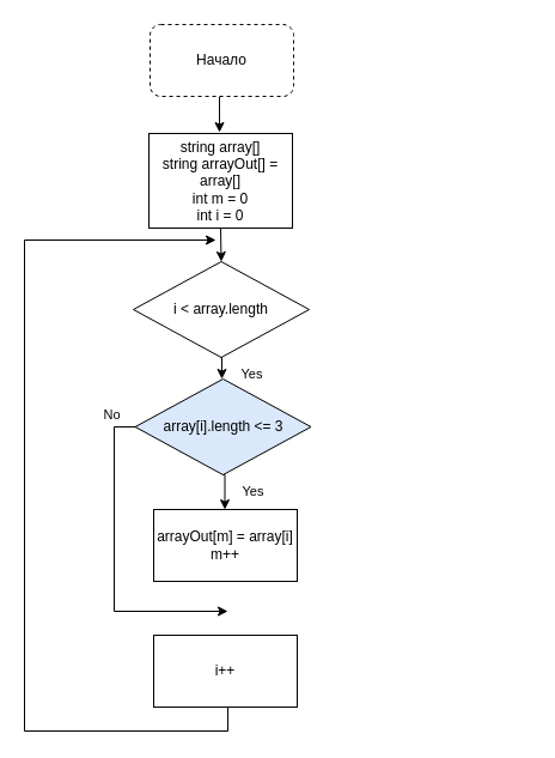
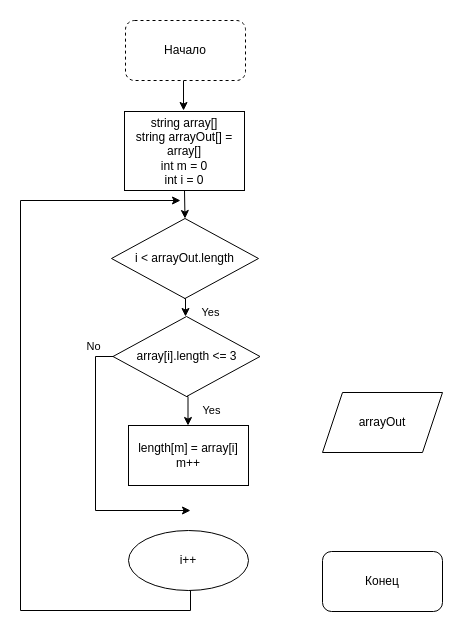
  <mxCell id="0" />
  <mxCell id="1" parent="0" />
  <mxCell id="2" style="edgeStyle=orthogonalEdgeStyle;rounded=0;orthogonalLoop=1;jettySize=auto;html=1;exitX=0.5;exitY=1;exitDx=0;exitDy=0;entryX=0.567;entryY=0;entryDx=0;entryDy=0;entryPerimeter=0;" parent="1" source="3" edge="1"><mxGeometry relative="1" as="geometry"><mxPoint x="183.04" y="110" as="targetPoint" /></mxGeometry></mxCell>
  <mxCell id="3" value="Начало" style="rounded=1;whiteSpace=wrap;html=1;dashed=1;" parent="1" vertex="1"><mxGeometry x="125" y="20" width="120" height="60" as="geometry" /></mxCell>
+ <mxCell id="4" value="Конец" style="rounded=1;whiteSpace=wrap;html=1;" parent="1" vertex="1"><mxGeometry x="322" y="551" width="120" height="60" as="geometry" /></mxCell>
  <mxCell id="5" style="edgeStyle=orthogonalEdgeStyle;rounded=0;orthogonalLoop=1;jettySize=auto;html=1;exitX=0.5;exitY=1;exitDx=0;exitDy=0;entryX=0.5;entryY=0;entryDx=0;entryDy=0;" parent="1" source="6" target="10" edge="1"><mxGeometry relative="1" as="geometry" /></mxCell>
  <mxCell id="6" value="string array[]&lt;br&gt;string arrayOut[] = array[]&lt;br&gt;int m = 0&lt;br&gt;int i = 0" style="rounded=0;whiteSpace=wrap;html=1;" parent="1" vertex="1"><mxGeometry x="124" y="111" width="120" height="79" as="geometry" /></mxCell>
+ <mxCell id="7" value="arrayOut" style="shape=parallelogram;perimeter=parallelogramPerimeter;whiteSpace=wrap;html=1;fixedSize=1;" parent="1" vertex="1"><mxGeometry x="322" y="392" width="120" height="60" as="geometry" /></mxCell>
  <mxCell id="8" value="Yes" style="edgeStyle=orthogonalEdgeStyle;rounded=0;orthogonalLoop=1;jettySize=auto;html=1;exitX=0.5;exitY=1;exitDx=0;exitDy=0;" parent="1" edge="1"><mxGeometry x="0.032" y="23" relative="1" as="geometry"><mxPoint x="185.5" y="396" as="sourcePoint" /><mxPoint x="187.5" y="425" as="targetPoint" /><mxPoint as="offset" /></mxGeometry></mxCell>
  <mxCell id="9" value="Yes" style="edgeStyle=orthogonalEdgeStyle;rounded=0;orthogonalLoop=1;jettySize=auto;html=1;exitX=0.5;exitY=1;exitDx=0;exitDy=0;entryX=0.5;entryY=0;entryDx=0;entryDy=0;" edge="1" parent="1"><mxGeometry x="0.385" y="25" relative="1" as="geometry"><mxPoint x="183.5" y="298" as="sourcePoint" /><mxPoint x="185" y="316" as="targetPoint" /><mxPoint y="1" as="offset" /></mxGeometry></mxCell>
- <mxCell id="10" value="i &amp;lt; array.length" style="rhombus;whiteSpace=wrap;html=1;" parent="1" vertex="1"><mxGeometry x="111" y="218" width="147" height="80" as="geometry" /></mxCell>
- <mxCell id="11" value="arrayOut[m] = array[i]&lt;br&gt;m++" style="rounded=0;whiteSpace=wrap;html=1;" parent="1" vertex="1"><mxGeometry x="128" y="425" width="120" height="60" as="geometry" /></mxCell>
+ <mxCell id="10" value="i &amp;lt; arrayOut.length" style="rhombus;whiteSpace=wrap;html=1;" parent="1" vertex="1"><mxGeometry x="111" y="218" width="147" height="80" as="geometry" /></mxCell>
+ <mxCell id="11" value="length[m] = array[i]&lt;br&gt;m++" style="rounded=0;whiteSpace=wrap;html=1;" parent="1" vertex="1"><mxGeometry x="128" y="425" width="120" height="60" as="geometry" /></mxCell>
  <mxCell id="12" style="edgeStyle=orthogonalEdgeStyle;rounded=0;orthogonalLoop=1;jettySize=auto;html=1;exitX=0;exitY=0.5;exitDx=0;exitDy=0;" edge="1" parent="1" source="13"><mxGeometry relative="1" as="geometry"><mxPoint x="190" y="510" as="targetPoint" /><Array as="points"><mxPoint x="95" y="356" /><mxPoint x="95" y="510" /></Array></mxGeometry></mxCell>
- <mxCell id="13" value="array[i].length &amp;lt;= 3" style="rhombus;whiteSpace=wrap;html=1;fillColor=#dae8fc;" vertex="1" parent="1"><mxGeometry x="112.5" y="316" width="147" height="80" as="geometry" /></mxCell>
+ <mxCell id="13" value="array[i].length &amp;lt;= 3" style="rhombus;whiteSpace=wrap;html=1;" vertex="1" parent="1"><mxGeometry x="112.5" y="316" width="147" height="80" as="geometry" /></mxCell>
  <mxCell id="14" value="No" style="edgeLabel;html=1;align=center;verticalAlign=middle;resizable=0;points=[];" vertex="1" connectable="0" parent="1"><mxGeometry x="92" y="345" as="geometry" /></mxCell>
  <mxCell id="15" style="edgeStyle=orthogonalEdgeStyle;rounded=0;orthogonalLoop=1;jettySize=auto;html=1;exitX=0.5;exitY=1;exitDx=0;exitDy=0;" edge="1" parent="1" source="16"><mxGeometry relative="1" as="geometry"><mxPoint x="180" y="200" as="targetPoint" /><Array as="points"><mxPoint x="190" y="590" /><mxPoint x="190" y="610" /><mxPoint x="20" y="610" /><mxPoint x="20" y="200" /><mxPoint x="180" y="200" /></Array></mxGeometry></mxCell>
- <mxCell id="16" value="i++" style="rounded=0;whiteSpace=wrap;html=1;" vertex="1" parent="1"><mxGeometry x="128" y="530" width="120" height="60" as="geometry" /></mxCell>
+ <mxCell id="16" value="i++" style="ellipse;whiteSpace=wrap;html=1;" vertex="1" parent="1"><mxGeometry x="128" y="530" width="120" height="60" as="geometry" /></mxCell>
